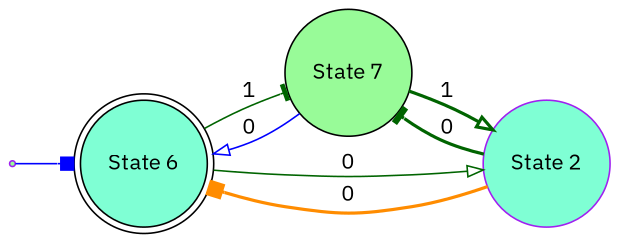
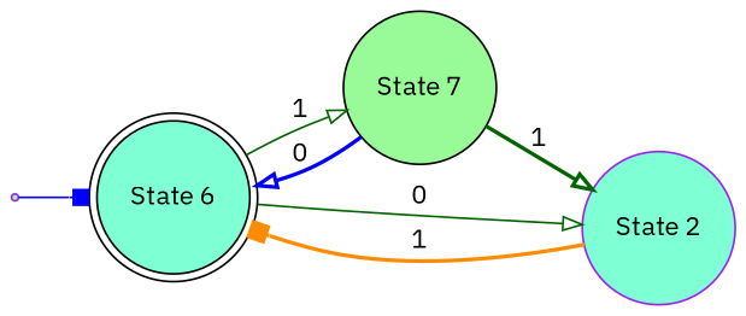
  digraph {
    fontname="IBM Plex Sans"
    rankdir=LR
    node [color=black fillcolor=aquamarine fontname="IBM Plex Sans" shape=circle style=filled]
    edge [arrowhead=onormal color=darkgreen fontname="IBM Plex Sans" style=solid]
    n1 [label="State 6" shape=doublecircle]
    n2 [fillcolor=palegreen label="State 7"]
    "State 2" [color=purple]
    start [color=purple fillcolor=palegreen shape=point]
-   n1 -> n2 [arrowhead=tee label=1]
+   n1 -> n2 [label=1]
    n1 -> "State 2" [label=0]
-   n2 -> n1 [color=blue label=0]
+   n2 -> n1 [color=blue label=0 style=bold]
    n2 -> "State 2" [label=1 style=bold]
-   "State 2" -> n1 [arrowhead=box color=darkorange label=0 style=bold]
-   "State 2" -> n2 [arrowhead=tee label=0 style=bold]
+   "State 2" -> n1 [arrowhead=box color=darkorange label=1 style=bold]
    start -> n1 [arrowhead=box color=blue]
  }
